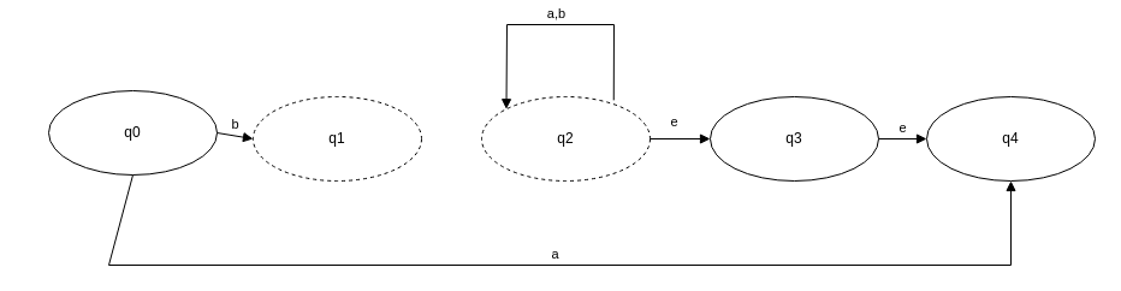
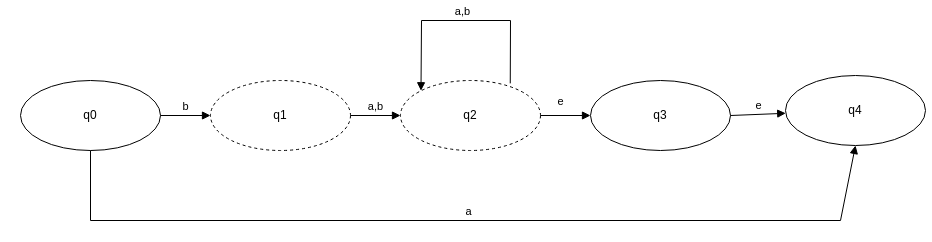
  <mxCell id="0" />
  <mxCell id="1" parent="0" />
- <mxCell id="2" value="q0" style="ellipse;whiteSpace=wrap;html=1;" vertex="1" parent="1"><mxGeometry x="40" y="75" width="140" height="70" as="geometry" /></mxCell>
+ <mxCell id="2" value="q0" style="ellipse;whiteSpace=wrap;html=1;" vertex="1" parent="1"><mxGeometry x="20" y="80" width="140" height="70" as="geometry" /></mxCell>
  <mxCell id="3" value="q1" style="ellipse;whiteSpace=wrap;html=1;dashed=1;" vertex="1" parent="1"><mxGeometry x="210" y="80" width="140" height="70" as="geometry" /></mxCell>
  <mxCell id="4" value="b" style="html=1;verticalAlign=bottom;endArrow=block;curved=0;rounded=0;exitX=1;exitY=0.5;exitDx=0;exitDy=0;entryX=0;entryY=0.5;entryDx=0;entryDy=0;" edge="1" parent="1" source="2" target="3"><mxGeometry width="80" relative="1" as="geometry"><mxPoint x="180" y="60" as="sourcePoint" /><mxPoint x="260" y="60" as="targetPoint" /></mxGeometry></mxCell>
  <mxCell id="5" value="q2" style="ellipse;whiteSpace=wrap;html=1;dashed=1;" vertex="1" parent="1"><mxGeometry x="400" y="80" width="140" height="70" as="geometry" /></mxCell>
+ <mxCell id="6" value="a,b" style="html=1;verticalAlign=bottom;endArrow=block;curved=0;rounded=0;exitX=1;exitY=0.5;exitDx=0;exitDy=0;entryX=0;entryY=0.5;entryDx=0;entryDy=0;" edge="1" parent="1" source="3" target="5"><mxGeometry width="80" relative="1" as="geometry"><mxPoint x="340" y="60" as="sourcePoint" /><mxPoint x="420" y="60" as="targetPoint" /></mxGeometry></mxCell>
  <mxCell id="7" value="a,b" style="html=1;verticalAlign=bottom;endArrow=block;curved=0;rounded=0;entryX=0;entryY=0;entryDx=0;entryDy=0;exitX=0.784;exitY=0.041;exitDx=0;exitDy=0;exitPerimeter=0;" edge="1" parent="1" source="5" target="5"><mxGeometry width="80" relative="1" as="geometry"><mxPoint x="470" y="60" as="sourcePoint" /><mxPoint x="581.129" y="111.261" as="targetPoint" /><Array as="points"><mxPoint x="510" y="20" /><mxPoint x="421" y="20" /></Array></mxGeometry></mxCell>
  <mxCell id="8" value="a" style="html=1;verticalAlign=bottom;endArrow=block;curved=0;rounded=0;exitX=0.5;exitY=1;exitDx=0;exitDy=0;entryX=0.5;entryY=1;entryDx=0;entryDy=0;" edge="1" parent="1" source="2" target="10"><mxGeometry width="80" relative="1" as="geometry"><mxPoint x="80" y="230" as="sourcePoint" /><mxPoint x="445" y="150" as="targetPoint" /><Array as="points"><mxPoint x="90" y="220" /><mxPoint x="840" y="220" /></Array></mxGeometry></mxCell>
  <mxCell id="9" value="q3&lt;span style=&quot;color: rgba(0, 0, 0, 0); font-family: monospace; font-size: 0px; text-align: start; text-wrap-mode: nowrap;&quot;&gt;%3CmxGraphModel%3E%3Croot%3E%3CmxCell%20id%3D%220%22%2F%3E%3CmxCell%20id%3D%221%22%20parent%3D%220%22%2F%3E%3CmxCell%20id%3D%222%22%20value%3D%22q2%22%20style%3D%22ellipse%3BwhiteSpace%3Dwrap%3Bhtml%3D1%3B%22%20vertex%3D%221%22%20parent%3D%221%22%3E%3CmxGeometry%20x%3D%22460%22%20y%3D%2260%22%20width%3D%22140%22%20height%3D%2270%22%20as%3D%22geometry%22%2F%3E%3C%2FmxCell%3E%3C%2Froot%3E%3C%2FmxGraphModel%3E&lt;/span&gt;" style="ellipse;whiteSpace=wrap;html=1;" vertex="1" parent="1"><mxGeometry x="590" y="80" width="140" height="70" as="geometry" /></mxCell>
- <mxCell id="10" value="q4" style="ellipse;whiteSpace=wrap;html=1;" vertex="1" parent="1"><mxGeometry x="770" y="80" width="140" height="70" as="geometry" /></mxCell>
+ <mxCell id="10" value="q4" style="ellipse;whiteSpace=wrap;html=1;" vertex="1" parent="1"><mxGeometry x="785" y="75" width="140" height="70" as="geometry" /></mxCell>
  <mxCell id="11" value="e" style="html=1;verticalAlign=bottom;endArrow=block;curved=0;rounded=0;exitX=1;exitY=0.5;exitDx=0;exitDy=0;entryX=0;entryY=0.5;entryDx=0;entryDy=0;" edge="1" parent="1" source="5" target="9"><mxGeometry x="-0.2" y="5" width="80" relative="1" as="geometry"><mxPoint x="550" y="-70" as="sourcePoint" /><mxPoint x="630" y="-70" as="targetPoint" /><mxPoint as="offset" /></mxGeometry></mxCell>
  <mxCell id="12" value="e" style="html=1;verticalAlign=bottom;endArrow=block;curved=0;rounded=0;exitX=1;exitY=0.5;exitDx=0;exitDy=0;" edge="1" parent="1" source="9" target="10"><mxGeometry width="80" relative="1" as="geometry"><mxPoint x="780" y="-20" as="sourcePoint" /><mxPoint x="860" y="-20" as="targetPoint" /><mxPoint as="offset" /></mxGeometry></mxCell>
